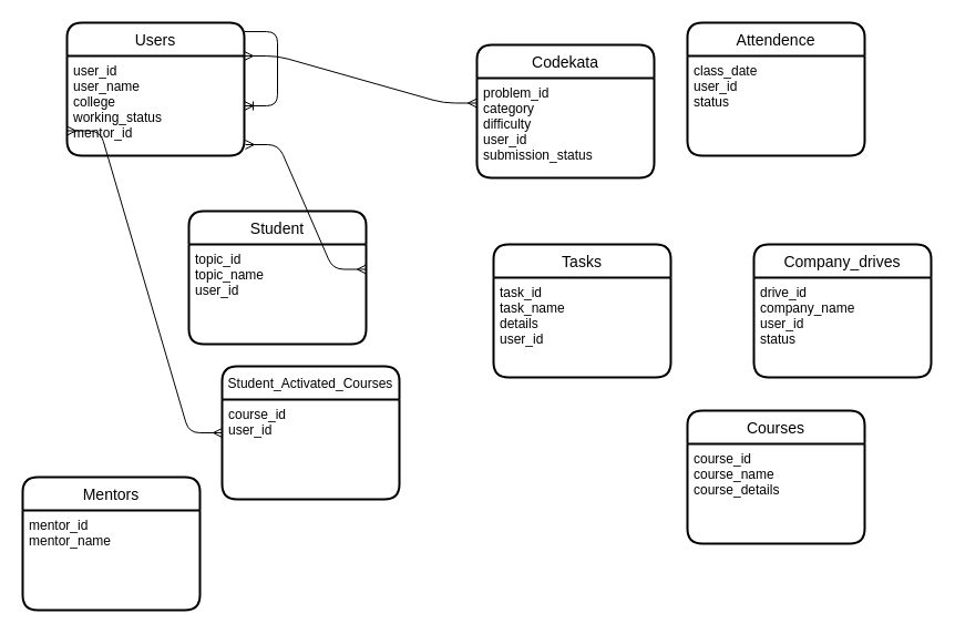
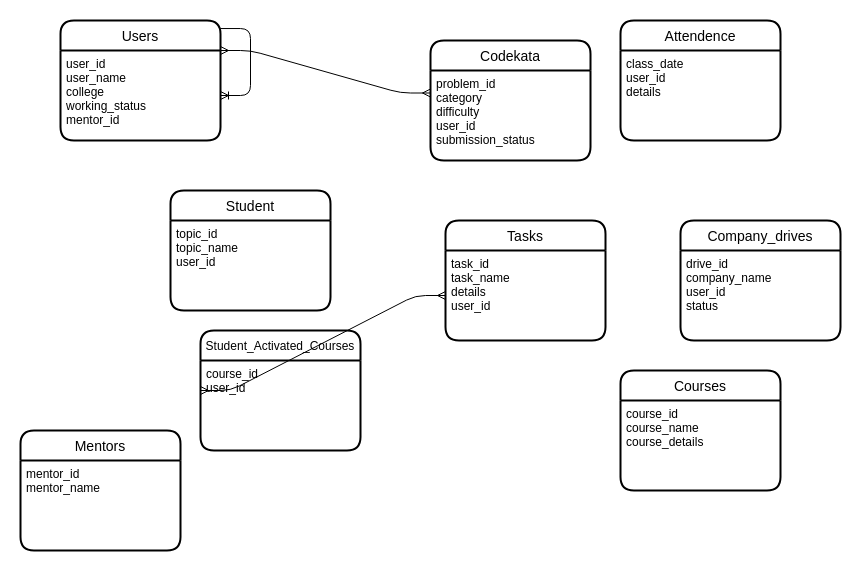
  <mxCell id="0" />
  <mxCell id="1" parent="0" />
  <mxCell id="2" value="Users" style="swimlane;childLayout=stackLayout;horizontal=1;startSize=30;horizontalStack=0;rounded=1;fontSize=14;fontStyle=0;strokeWidth=2;resizeParent=0;resizeLast=1;shadow=0;dashed=0;align=center;" vertex="1" parent="1"><mxGeometry x="60" y="20" width="160" height="120" as="geometry" /></mxCell>
  <mxCell id="3" value="user_id &#10;user_name&#10;college&#10;working_status&#10;mentor_id" style="align=left;strokeColor=none;fillColor=none;spacingLeft=4;fontSize=12;verticalAlign=top;resizable=0;rotatable=0;part=1;" vertex="1" parent="2"><mxGeometry y="30" width="160" height="90" as="geometry" /></mxCell>
  <mxCell id="4" value="Codekata" style="swimlane;childLayout=stackLayout;horizontal=1;startSize=30;horizontalStack=0;rounded=1;fontSize=14;fontStyle=0;strokeWidth=2;resizeParent=0;resizeLast=1;shadow=0;dashed=0;align=center;" vertex="1" parent="1"><mxGeometry x="430" y="40" width="160" height="120" as="geometry" /></mxCell>
  <mxCell id="5" value="problem_id&#10;category&#10;difficulty&#10;user_id&#10;submission_status" style="align=left;strokeColor=none;fillColor=none;spacingLeft=4;fontSize=12;verticalAlign=top;resizable=0;rotatable=0;part=1;" vertex="1" parent="4"><mxGeometry y="30" width="160" height="90" as="geometry" /></mxCell>
  <mxCell id="6" value="Attendence" style="swimlane;childLayout=stackLayout;horizontal=1;startSize=30;horizontalStack=0;rounded=1;fontSize=14;fontStyle=0;strokeWidth=2;resizeParent=0;resizeLast=1;shadow=0;dashed=0;align=center;" vertex="1" parent="1"><mxGeometry x="620" y="20" width="160" height="120" as="geometry" /></mxCell>
- <mxCell id="7" value="class_date&#10;user_id&#10;status" style="align=left;strokeColor=none;fillColor=none;spacingLeft=4;fontSize=12;verticalAlign=top;resizable=0;rotatable=0;part=1;" vertex="1" parent="6"><mxGeometry y="30" width="160" height="90" as="geometry" /></mxCell>
+ <mxCell id="7" value="class_date&#10;user_id&#10;details" style="align=left;strokeColor=none;fillColor=none;spacingLeft=4;fontSize=12;verticalAlign=top;resizable=0;rotatable=0;part=1;" vertex="1" parent="6"><mxGeometry y="30" width="160" height="90" as="geometry" /></mxCell>
  <mxCell id="8" value="Student" style="swimlane;childLayout=stackLayout;horizontal=1;startSize=30;horizontalStack=0;rounded=1;fontSize=14;fontStyle=0;strokeWidth=2;resizeParent=0;resizeLast=1;shadow=0;dashed=0;align=center;" vertex="1" parent="1"><mxGeometry x="170" y="190" width="160" height="120" as="geometry" /></mxCell>
  <mxCell id="9" value="topic_id&#10;topic_name&#10;user_id" style="align=left;strokeColor=none;fillColor=none;spacingLeft=4;fontSize=12;verticalAlign=top;resizable=0;rotatable=0;part=1;" vertex="1" parent="8"><mxGeometry y="30" width="160" height="90" as="geometry" /></mxCell>
  <mxCell id="10" value="Tasks" style="swimlane;childLayout=stackLayout;horizontal=1;startSize=30;horizontalStack=0;rounded=1;fontSize=14;fontStyle=0;strokeWidth=2;resizeParent=0;resizeLast=1;shadow=0;dashed=0;align=center;" vertex="1" parent="1"><mxGeometry x="445" y="220" width="160" height="120" as="geometry" /></mxCell>
  <mxCell id="11" value="task_id&#10;task_name&#10;details&#10;user_id" style="align=left;strokeColor=none;fillColor=none;spacingLeft=4;fontSize=12;verticalAlign=top;resizable=0;rotatable=0;part=1;" vertex="1" parent="10"><mxGeometry y="30" width="160" height="90" as="geometry" /></mxCell>
  <mxCell id="12" value="Company_drives" style="swimlane;childLayout=stackLayout;horizontal=1;startSize=30;horizontalStack=0;rounded=1;fontSize=14;fontStyle=0;strokeWidth=2;resizeParent=0;resizeLast=1;shadow=0;dashed=0;align=center;" vertex="1" parent="1"><mxGeometry x="680" y="220" width="160" height="120" as="geometry" /></mxCell>
  <mxCell id="13" value="drive_id&#10;company_name&#10;user_id&#10;status" style="align=left;strokeColor=none;fillColor=none;spacingLeft=4;fontSize=12;verticalAlign=top;resizable=0;rotatable=0;part=1;" vertex="1" parent="12"><mxGeometry y="30" width="160" height="90" as="geometry" /></mxCell>
  <mxCell id="14" value="Mentors" style="swimlane;childLayout=stackLayout;horizontal=1;startSize=30;horizontalStack=0;rounded=1;fontSize=14;fontStyle=0;strokeWidth=2;resizeParent=0;resizeLast=1;shadow=0;dashed=0;align=center;" vertex="1" parent="1"><mxGeometry y="430" width="160" height="120" as="geometry" x="20" /></mxCell>
  <mxCell id="15" value="mentor_id&#10;mentor_name&#10;" style="align=left;strokeColor=none;fillColor=none;spacingLeft=4;fontSize=12;verticalAlign=top;resizable=0;rotatable=0;part=1;" vertex="1" parent="14"><mxGeometry y="30" width="160" height="90" as="geometry" /></mxCell>
  <mxCell id="16" value="Student_Activated_Courses" style="swimlane;childLayout=stackLayout;horizontal=1;startSize=30;horizontalStack=0;rounded=1;fontSize=12;fontStyle=0;strokeWidth=2;resizeParent=0;resizeLast=1;shadow=0;dashed=0;align=center;" vertex="1" parent="1"><mxGeometry x="200" y="330" width="160" height="120" as="geometry" /></mxCell>
  <mxCell id="17" value="course_id&#10;user_id&#10;" style="align=left;strokeColor=none;fillColor=none;spacingLeft=4;fontSize=12;verticalAlign=top;resizable=0;rotatable=0;part=1;" vertex="1" parent="16"><mxGeometry y="30" width="160" height="90" as="geometry" /></mxCell>
  <mxCell id="18" value="Courses" style="swimlane;childLayout=stackLayout;horizontal=1;startSize=30;horizontalStack=0;rounded=1;fontSize=14;fontStyle=0;strokeWidth=2;resizeParent=0;resizeLast=1;shadow=0;dashed=0;align=center;" vertex="1" parent="1"><mxGeometry x="620" y="370" width="160" height="120" as="geometry" /></mxCell>
  <mxCell id="19" value="course_id&#10;course_name&#10;course_details&#10;" style="align=left;strokeColor=none;fillColor=none;spacingLeft=4;fontSize=12;verticalAlign=top;resizable=0;rotatable=0;part=1;" vertex="1" parent="18"><mxGeometry y="30" width="160" height="90" as="geometry" /></mxCell>
  <mxCell id="20" value="" style="edgeStyle=entityRelationEdgeStyle;fontSize=12;html=1;endArrow=ERmany;startArrow=ERmany;entryX=0;entryY=0.25;entryDx=0;entryDy=0;exitX=1;exitY=0;exitDx=0;exitDy=0;" edge="1" parent="1" source="3" target="5"><mxGeometry width="100" height="100" relative="1" as="geometry"><mxPoint x="190" y="140" as="sourcePoint" /><mxPoint x="290" y="40" as="targetPoint" /></mxGeometry></mxCell>
  <mxCell id="21" value="" style="edgeStyle=entityRelationEdgeStyle;fontSize=12;html=1;endArrow=ERoneToMany;exitX=1;exitY=0.067;exitDx=0;exitDy=0;exitPerimeter=0;" edge="1" parent="1" source="2" target="3"><mxGeometry width="100" height="100" relative="1" as="geometry"><mxPoint x="240" y="130" as="sourcePoint" /><mxPoint x="340" y="30" as="targetPoint" /></mxGeometry></mxCell>
- <mxCell id="22" value="" style="edgeStyle=entityRelationEdgeStyle;fontSize=12;html=1;endArrow=ERmany;startArrow=ERmany;exitX=1;exitY=0.25;exitDx=0;exitDy=0;entryX=1.006;entryY=0.889;entryDx=0;entryDy=0;entryPerimeter=0;" edge="1" parent="1" source="9" target="3"><mxGeometry width="100" height="100" relative="1" as="geometry"><mxPoint x="390" y="270" as="sourcePoint" /><mxPoint x="490" y="170" as="targetPoint" /></mxGeometry></mxCell>
- <mxCell id="23" value="" style="edgeStyle=entityRelationEdgeStyle;fontSize=12;html=1;endArrow=ERmany;startArrow=ERmany;exitX=0;exitY=0.5;exitDx=0;exitDy=0;entryX=0;entryY=0.75;entryDx=0;entryDy=0;" edge="1" parent="1" source="16" target="3"><mxGeometry width="100" height="100" relative="1" as="geometry"><mxPoint x="270" y="380" as="sourcePoint" /><mxPoint x="50" y="90" as="targetPoint" /></mxGeometry></mxCell>
+ <mxCell id="23" value="" style="edgeStyle=entityRelationEdgeStyle;fontSize=12;html=1;endArrow=ERmany;startArrow=ERmany;exitX=0;exitY=0.5;exitDx=0;exitDy=0;" edge="1" parent="1" source="16" target="11"><mxGeometry width="100" height="100" relative="1" as="geometry"><mxPoint x="270" y="380" as="sourcePoint" /><mxPoint x="50" y="90" as="targetPoint" /></mxGeometry></mxCell>
